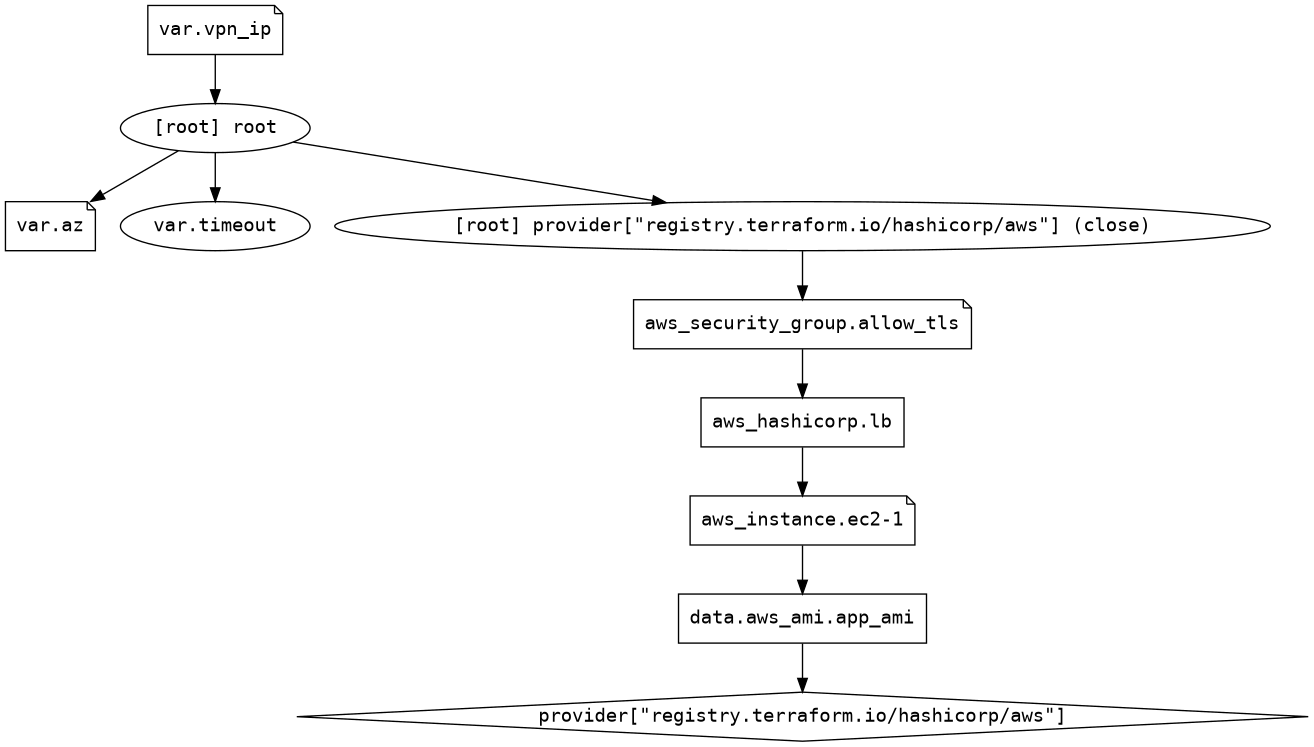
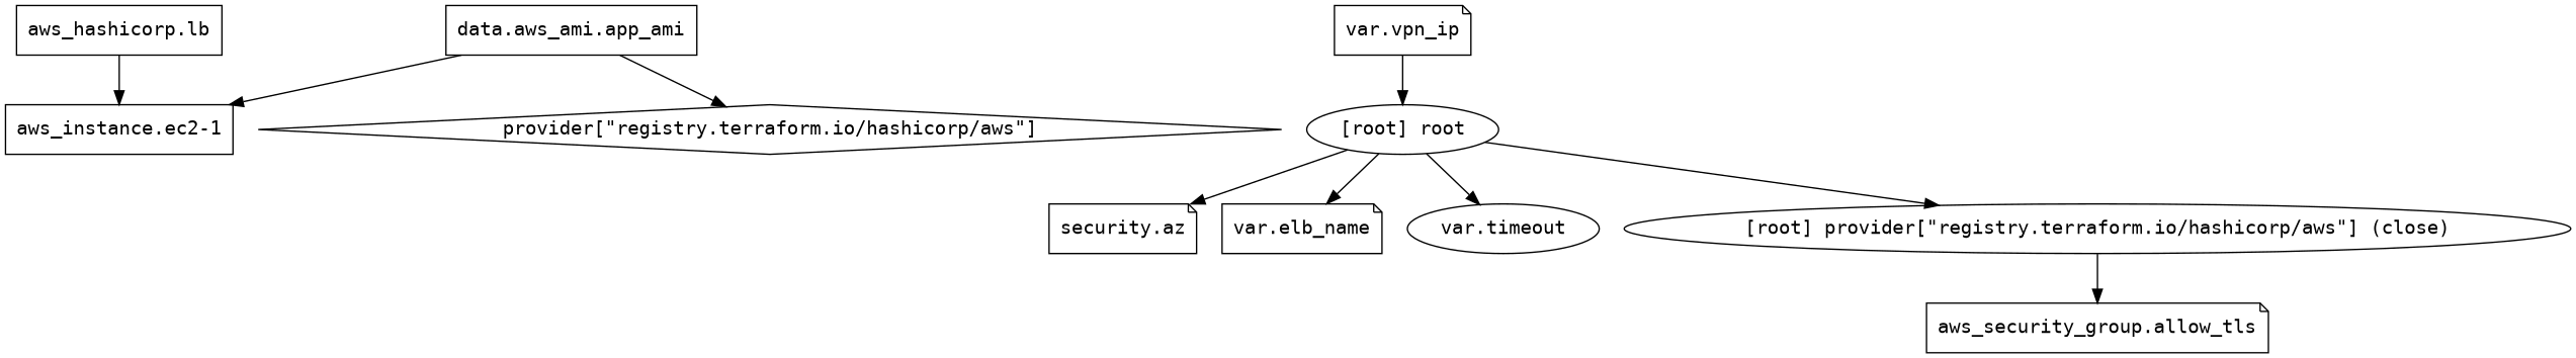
  digraph {
    compound=true
    fontname="DejaVu Sans Mono"
    newrank=true
    node [fontname="DejaVu Sans Mono" shape=note]
    edge [fontname="DejaVu Sans Mono"]
    n1 [label="aws_hashicorp.lb" shape=box]
-   n2 [label="aws_instance.ec2-1"]
+   n2 [label="aws_instance.ec2-1" shape=box]
    n3 [label="data.aws_ami.app_ami" shape=box]
    n4 [label="aws_security_group.allow_tls"]
    n5 [label="provider[\"registry.terraform.io/hashicorp/aws\"]" shape=diamond]
-   n6 [label="var.az"]
+   n6 [label="security.az"]
+   n7 [label="var.elb_name"]
    n8 [label="var.timeout" shape=ellipse]
    n9 [label="var.vpn_ip"]
    "[root] provider[\"registry.terraform.io/hashicorp/aws\"] (close)" [shape=""]
    "[root] root" [shape=""]
    subgraph sub_1 {
      n1
      n2
      n3
      n4
      n5
      n6
+     n7
      n8
      n9
      "[root] provider[\"registry.terraform.io/hashicorp/aws\"] (close)"
      "[root] root"
    }
    n1 -> n2
-   n2 -> n3
+   n3 -> n2
    n3 -> n5
-   n4 -> n1
    n9 -> "[root] root"
    "[root] provider[\"registry.terraform.io/hashicorp/aws\"] (close)" -> n4
    "[root] root" -> n6
+   "[root] root" -> n7
    "[root] root" -> n8
    "[root] root" -> "[root] provider[\"registry.terraform.io/hashicorp/aws\"] (close)"
  }
